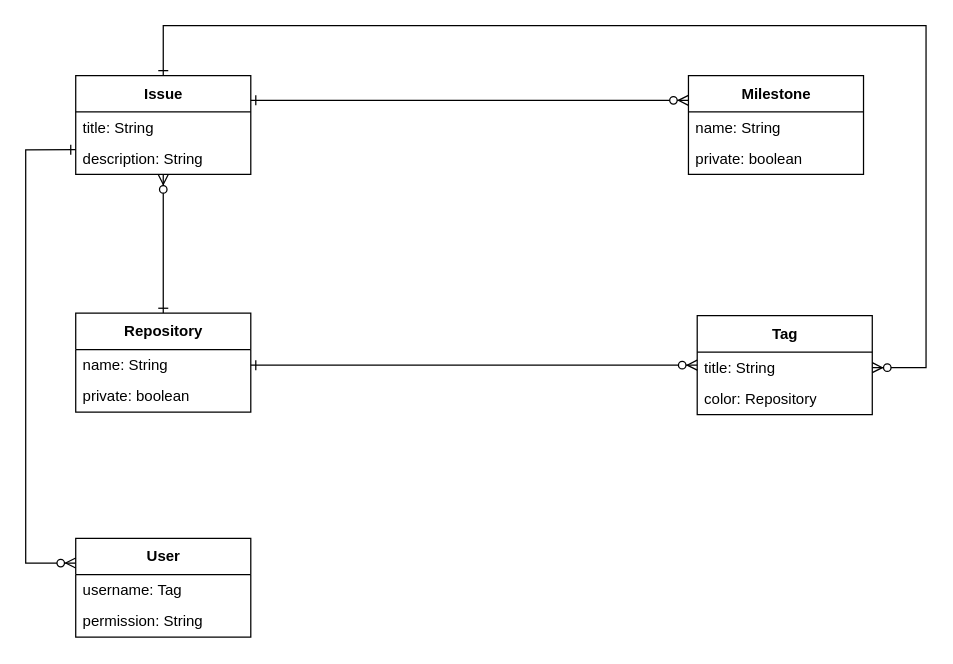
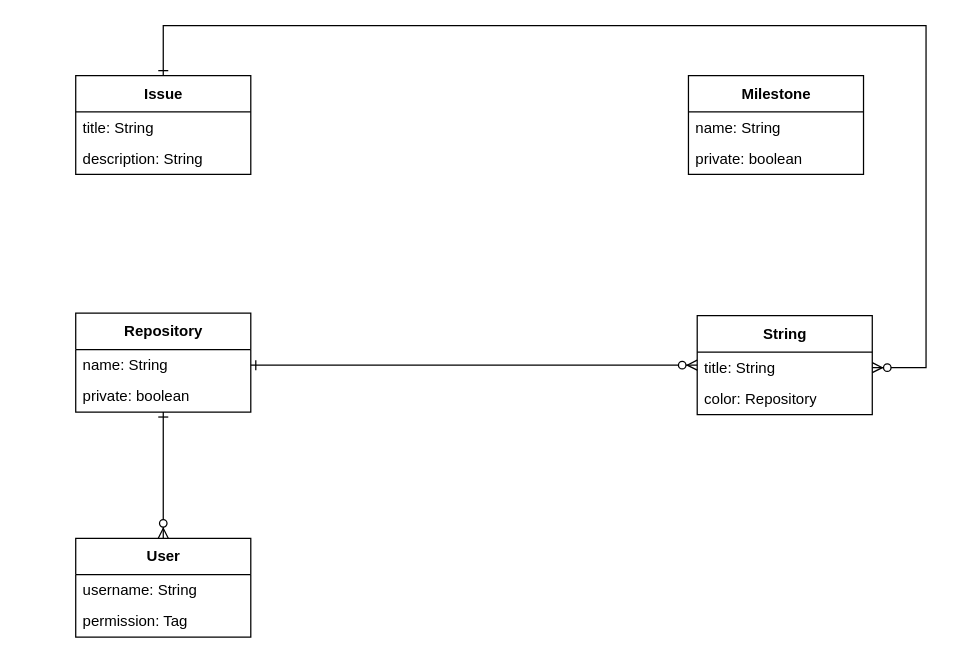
  <mxCell id="0" />
  <mxCell id="1" parent="0" />
- <mxCell id="2" style="edgeStyle=orthogonalEdgeStyle;rounded=0;orthogonalLoop=1;jettySize=auto;html=1;exitX=0.5;exitY=0;exitDx=0;exitDy=0;endArrow=ERzeroToMany;endFill=1;startArrow=ERone;startFill=0;" edge="1" parent="1" source="3" target="12"><mxGeometry relative="1" as="geometry" /></mxCell>
  <mxCell id="3" value="Repository" style="swimlane;fontStyle=1;align=center;verticalAlign=middle;childLayout=stackLayout;horizontal=1;startSize=29;horizontalStack=0;resizeParent=1;resizeParentMax=0;resizeLast=0;collapsible=0;marginBottom=0;html=1;" vertex="1" parent="1"><mxGeometry x="60" y="250" width="140" height="79" as="geometry" /></mxCell>
  <mxCell id="4" value="name: String" style="text;html=1;strokeColor=none;fillColor=none;align=left;verticalAlign=middle;spacingLeft=4;spacingRight=4;overflow=hidden;rotatable=0;points=[[0,0.5],[1,0.5]];portConstraint=eastwest;" vertex="1" parent="3"><mxGeometry y="29" width="140" height="25" as="geometry" /></mxCell>
  <mxCell id="5" value="private: boolean" style="text;html=1;strokeColor=none;fillColor=none;align=left;verticalAlign=middle;spacingLeft=4;spacingRight=4;overflow=hidden;rotatable=0;points=[[0,0.5],[1,0.5]];portConstraint=eastwest;" vertex="1" parent="3"><mxGeometry y="54" width="140" height="25" as="geometry" /></mxCell>
- <mxCell id="6" value="Tag" style="swimlane;fontStyle=1;align=center;verticalAlign=middle;childLayout=stackLayout;horizontal=1;startSize=29;horizontalStack=0;resizeParent=1;resizeParentMax=0;resizeLast=0;collapsible=0;marginBottom=0;html=1;" vertex="1" parent="1"><mxGeometry x="557" y="252" width="140" height="79" as="geometry" /></mxCell>
+ <mxCell id="6" value="String" style="swimlane;fontStyle=1;align=center;verticalAlign=middle;childLayout=stackLayout;horizontal=1;startSize=29;horizontalStack=0;resizeParent=1;resizeParentMax=0;resizeLast=0;collapsible=0;marginBottom=0;html=1;" vertex="1" parent="1"><mxGeometry x="557" y="252" width="140" height="79" as="geometry" /></mxCell>
  <mxCell id="7" value="title: String" style="text;html=1;strokeColor=none;fillColor=none;align=left;verticalAlign=middle;spacingLeft=4;spacingRight=4;overflow=hidden;rotatable=0;points=[[0,0.5],[1,0.5]];portConstraint=eastwest;" vertex="1" parent="6"><mxGeometry y="29" width="140" height="25" as="geometry" /></mxCell>
  <mxCell id="8" value="color: Repository" style="text;html=1;strokeColor=none;fillColor=none;align=left;verticalAlign=middle;spacingLeft=4;spacingRight=4;overflow=hidden;rotatable=0;points=[[0,0.5],[1,0.5]];portConstraint=eastwest;" vertex="1" parent="6"><mxGeometry y="54" width="140" height="25" as="geometry" /></mxCell>
  <mxCell id="9" value="Milestone" style="swimlane;fontStyle=1;align=center;verticalAlign=middle;childLayout=stackLayout;horizontal=1;startSize=29;horizontalStack=0;resizeParent=1;resizeParentMax=0;resizeLast=0;collapsible=0;marginBottom=0;html=1;" vertex="1" parent="1"><mxGeometry x="550" y="60" width="140" height="79" as="geometry" /></mxCell>
  <mxCell id="10" value="name: String" style="text;html=1;strokeColor=none;fillColor=none;align=left;verticalAlign=middle;spacingLeft=4;spacingRight=4;overflow=hidden;rotatable=0;points=[[0,0.5],[1,0.5]];portConstraint=eastwest;" vertex="1" parent="9"><mxGeometry y="29" width="140" height="25" as="geometry" /></mxCell>
  <mxCell id="11" value="private: boolean" style="text;html=1;strokeColor=none;fillColor=none;align=left;verticalAlign=middle;spacingLeft=4;spacingRight=4;overflow=hidden;rotatable=0;points=[[0,0.5],[1,0.5]];portConstraint=eastwest;" vertex="1" parent="9"><mxGeometry y="54" width="140" height="25" as="geometry" /></mxCell>
  <mxCell id="12" value="Issue" style="swimlane;fontStyle=1;align=center;verticalAlign=middle;childLayout=stackLayout;horizontal=1;startSize=29;horizontalStack=0;resizeParent=1;resizeParentMax=0;resizeLast=0;collapsible=0;marginBottom=0;html=1;" vertex="1" parent="1"><mxGeometry x="60" y="60" width="140" height="79" as="geometry" /></mxCell>
  <mxCell id="13" value="title: String&amp;nbsp;" style="text;html=1;strokeColor=none;fillColor=none;align=left;verticalAlign=middle;spacingLeft=4;spacingRight=4;overflow=hidden;rotatable=0;points=[[0,0.5],[1,0.5]];portConstraint=eastwest;" vertex="1" parent="12"><mxGeometry y="29" width="140" height="25" as="geometry" /></mxCell>
  <mxCell id="14" value="description: String" style="text;html=1;strokeColor=none;fillColor=none;align=left;verticalAlign=middle;spacingLeft=4;spacingRight=4;overflow=hidden;rotatable=0;points=[[0,0.5],[1,0.5]];portConstraint=eastwest;" vertex="1" parent="12"><mxGeometry y="54" width="140" height="25" as="geometry" /></mxCell>
  <mxCell id="15" value="User" style="swimlane;fontStyle=1;align=center;verticalAlign=middle;childLayout=stackLayout;horizontal=1;startSize=29;horizontalStack=0;resizeParent=1;resizeParentMax=0;resizeLast=0;collapsible=0;marginBottom=0;html=1;" vertex="1" parent="1"><mxGeometry x="60" y="430" width="140" height="79" as="geometry" /></mxCell>
- <mxCell id="16" value="username: Tag" style="text;html=1;strokeColor=none;fillColor=none;align=left;verticalAlign=middle;spacingLeft=4;spacingRight=4;overflow=hidden;rotatable=0;points=[[0,0.5],[1,0.5]];portConstraint=eastwest;" vertex="1" parent="15"><mxGeometry y="29" width="140" height="25" as="geometry" /></mxCell>
- <mxCell id="17" value="permission: String" style="text;html=1;strokeColor=none;fillColor=none;align=left;verticalAlign=middle;spacingLeft=4;spacingRight=4;overflow=hidden;rotatable=0;points=[[0,0.5],[1,0.5]];portConstraint=eastwest;" vertex="1" parent="15"><mxGeometry y="54" width="140" height="25" as="geometry" /></mxCell>
+ <mxCell id="16" value="username: String" style="text;html=1;strokeColor=none;fillColor=none;align=left;verticalAlign=middle;spacingLeft=4;spacingRight=4;overflow=hidden;rotatable=0;points=[[0,0.5],[1,0.5]];portConstraint=eastwest;" vertex="1" parent="15"><mxGeometry y="29" width="140" height="25" as="geometry" /></mxCell>
+ <mxCell id="17" value="permission: Tag" style="text;html=1;strokeColor=none;fillColor=none;align=left;verticalAlign=middle;spacingLeft=4;spacingRight=4;overflow=hidden;rotatable=0;points=[[0,0.5],[1,0.5]];portConstraint=eastwest;" vertex="1" parent="15"><mxGeometry y="54" width="140" height="25" as="geometry" /></mxCell>
  <mxCell id="18" style="edgeStyle=orthogonalEdgeStyle;rounded=0;orthogonalLoop=1;jettySize=auto;html=1;endArrow=ERzeroToMany;endFill=1;startArrow=ERone;startFill=0;entryX=0;entryY=0.5;entryDx=0;entryDy=0;" edge="1" parent="1" source="4" target="6"><mxGeometry relative="1" as="geometry"><mxPoint x="270" y="291" as="sourcePoint" /><mxPoint x="270" y="180" as="targetPoint" /></mxGeometry></mxCell>
  <mxCell id="19" style="edgeStyle=orthogonalEdgeStyle;rounded=0;orthogonalLoop=1;jettySize=auto;html=1;endArrow=ERzeroToMany;endFill=1;startArrow=ERone;startFill=0;entryX=1;entryY=0.5;entryDx=0;entryDy=0;exitX=0.5;exitY=0;exitDx=0;exitDy=0;" edge="1" parent="1" source="12" target="7"><mxGeometry relative="1" as="geometry"><mxPoint x="210" y="279.75" as="sourcePoint" /><mxPoint x="560" y="129.25" as="targetPoint" /><Array as="points"><mxPoint x="130" y="20" /><mxPoint x="740" y="20" /><mxPoint x="740" y="294" /></Array></mxGeometry></mxCell>
- <mxCell id="20" style="edgeStyle=orthogonalEdgeStyle;rounded=0;orthogonalLoop=1;jettySize=auto;html=1;endArrow=ERzeroToMany;endFill=1;startArrow=ERone;startFill=0;entryX=0;entryY=0.25;entryDx=0;entryDy=0;exitX=1;exitY=0.25;exitDx=0;exitDy=0;" edge="1" parent="1" source="12" target="9"><mxGeometry relative="1" as="geometry"><mxPoint x="140" y="60" as="sourcePoint" /><mxPoint x="707" y="303.5" as="targetPoint" /></mxGeometry></mxCell>
- <mxCell id="22" style="edgeStyle=orthogonalEdgeStyle;rounded=0;orthogonalLoop=1;jettySize=auto;html=1;endArrow=ERzeroToMany;endFill=1;startArrow=ERone;startFill=0;exitX=0;exitY=0.75;exitDx=0;exitDy=0;entryX=0;entryY=0.25;entryDx=0;entryDy=0;" edge="1" parent="1" source="12" target="15"><mxGeometry relative="1" as="geometry"><mxPoint x="20" y="100" as="sourcePoint" /><mxPoint x="20" y="201" as="targetPoint" /><Array as="points"><mxPoint x="20" y="119" /><mxPoint x="20" y="450" /></Array></mxGeometry></mxCell>
+ <mxCell id="21" style="edgeStyle=orthogonalEdgeStyle;rounded=0;orthogonalLoop=1;jettySize=auto;html=1;endArrow=ERzeroToMany;endFill=1;startArrow=ERone;startFill=0;exitX=0.5;exitY=1;exitDx=0;exitDy=0;" edge="1" parent="1" source="3" target="15"><mxGeometry relative="1" as="geometry"><mxPoint x="120" y="380" as="sourcePoint" /><mxPoint x="477" y="380" as="targetPoint" /></mxGeometry></mxCell>
